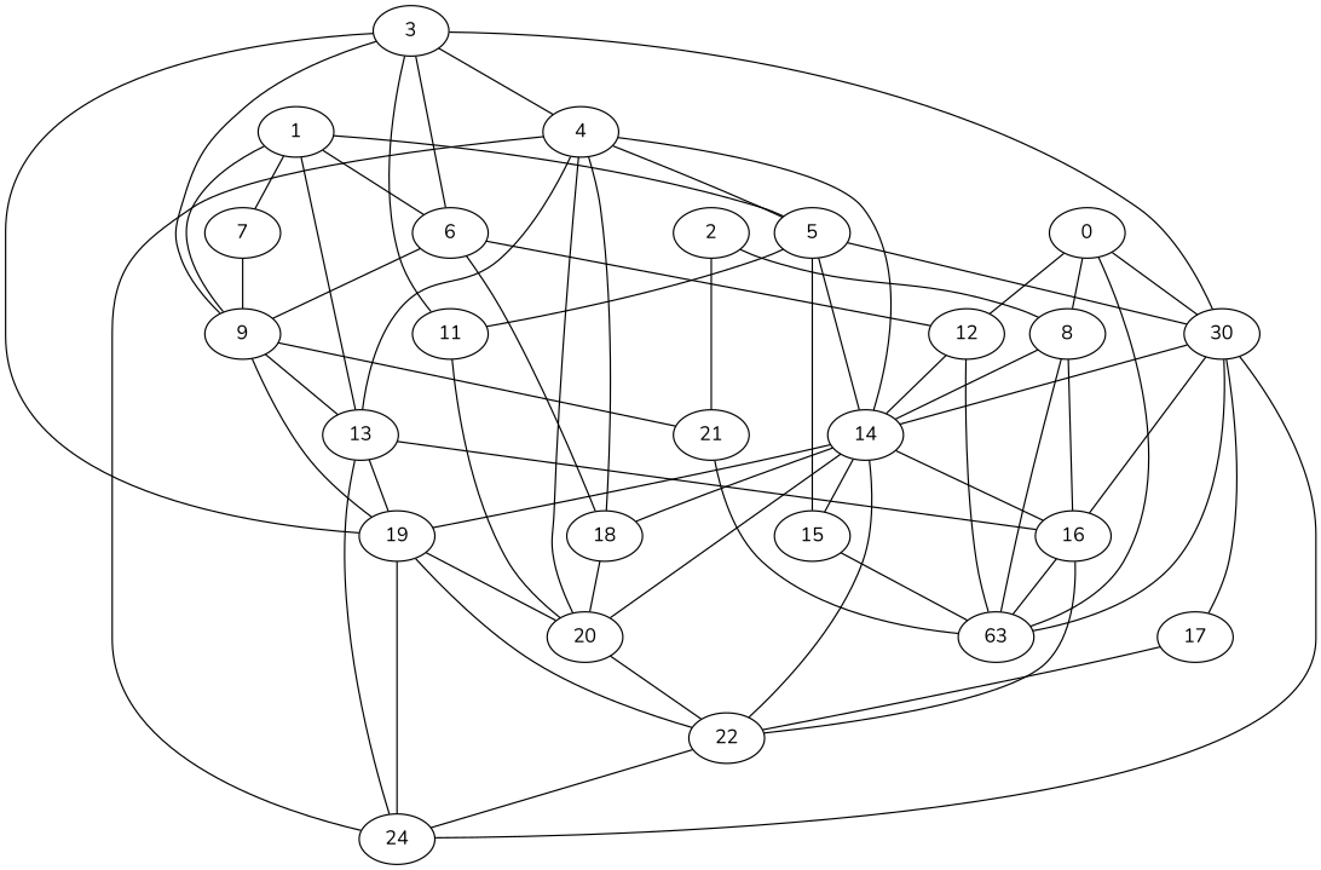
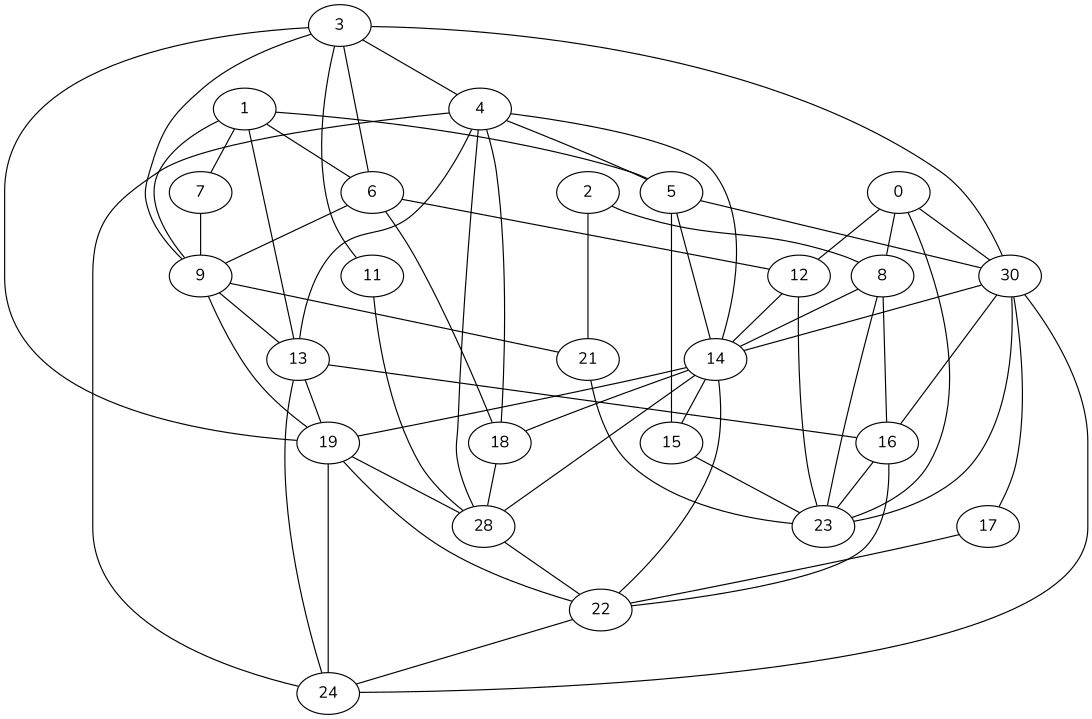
  strict graph {
    fontname=Nunito
    node [fontname=Nunito]
    edge [fontname=Nunito is_available=True prob=1.0]
    0
    8
    n3 [label=30]
    12
-   23 [label=63]
+   23
    14
    16
    24
    17
    1
    5
    6
    7
    9
    13
    11
    15
    18
    21
    19
    2
    3
    4
-   20
+   20 [label=28]
    22
    0 -- 8 [prob=0.216919880707]
    0 -- n3 [prob=0.289106654418]
    0 -- 12 [prob=0.706594143581]
    0 -- 23 [prob=0.0285751332868]
    8 -- 23 [prob=0.918602400484]
    8 -- 14 [prob=0.11665854573]
    8 -- 16
    n3 -- 23 [prob=0.108427549765]
    n3 -- 14
    n3 -- 16
    n3 -- 24 [prob=0.917095418701]
    n3 -- 17 [prob=0.0524236779084]
    12 -- 23 [prob=0.216396405511]
    12 -- 14 [prob=0.196259323471]
-   14 -- 16 [prob=0.157320243004]
    14 -- 15 [prob=0.677872827741]
    14 -- 18 [prob=0.514330327204]
    14 -- 19
    14 -- 20 [prob=0.912960683606]
    14 -- 22 [prob=0.866714079158]
    16 -- 23 [prob=0.458902311793]
    16 -- 22
    17 -- 22 [prob=0.692745595475]
    1 -- 5 [prob=0.324059216576]
    1 -- 6 [prob=0.604021762415]
    1 -- 7
    1 -- 9 [prob=0.0161824258366]
    1 -- 13
    5 -- n3 [prob=0.192159518223]
    5 -- 14 [prob=0.657671539397]
-   5 -- 11 [prob=0.246633404659]
    5 -- 15 [prob=0.388187503231]
    6 -- 12
    6 -- 9 [prob=0.534558881195]
    6 -- 18 [prob=0.444405496187]
    7 -- 9 [prob=0.72386715382]
    9 -- 13 [prob=0.449918434289]
    9 -- 21 [prob=0.272720303358]
    9 -- 19
    13 -- 16 [prob=0.225854596158]
    13 -- 24 [prob=0.203163992565]
    13 -- 19 [prob=0.0205284302357]
    11 -- 20 [prob=0.131592842577]
    15 -- 23
    18 -- 20 [prob=0.993687557322]
    21 -- 23 [prob=0.162405699647]
    19 -- 24 [prob=0.34930409557]
    19 -- 20
    19 -- 22
    2 -- 8 [prob=0.633118280641]
    2 -- 21
    3 -- n3 [prob=0.591741619158]
    3 -- 6 [prob=0.570252223019]
    3 -- 9
    3 -- 11 [prob=0.897793464498]
    3 -- 19 [prob=0.547947984292]
    3 -- 4 [prob=0.60339176079]
    4 -- 14
    4 -- 24 [prob=0.0877269089814]
    4 -- 5 [prob=0.542436325825]
    4 -- 13
    4 -- 18 [prob=0.756591636013]
    4 -- 20
    20 -- 22
    22 -- 24
  }
